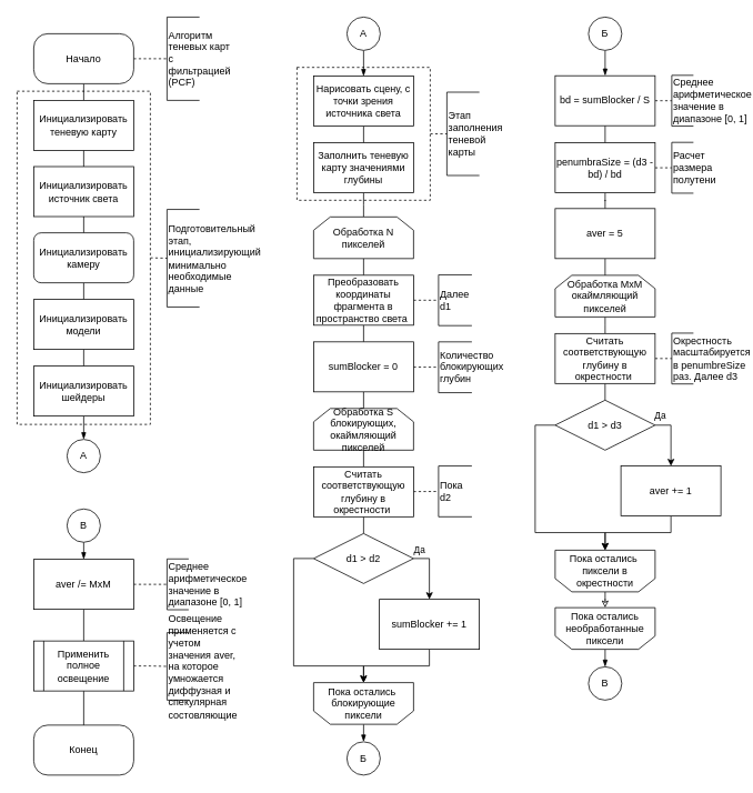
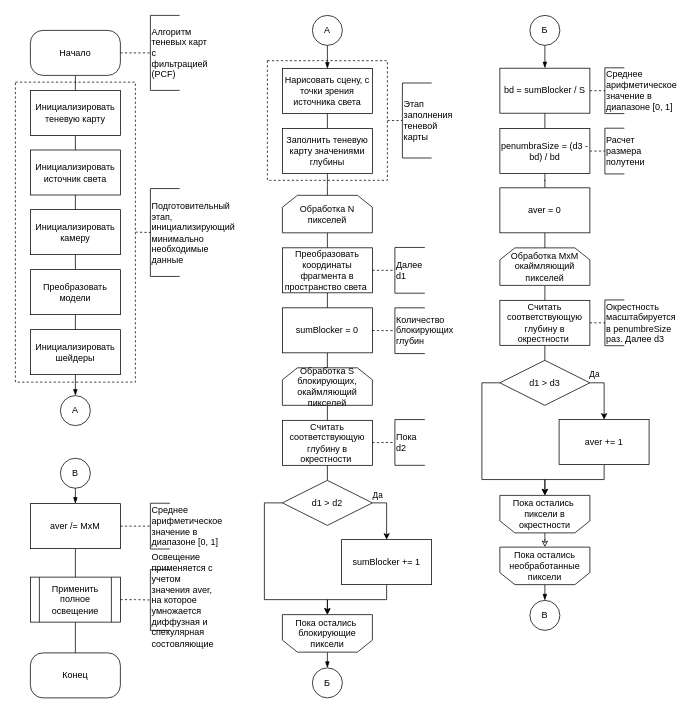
  <mxCell id="0" />
  <mxCell id="1" parent="0" />
  <mxCell id="2" style="edgeStyle=orthogonalEdgeStyle;rounded=0;html=1;entryX=0;entryY=0.5;entryDx=0;entryDy=0;entryPerimeter=0;strokeColor=default;fontColor=default;endArrow=none;endFill=0;dashed=1;" parent="1" source="3" target="25" edge="1"><mxGeometry relative="1" as="geometry" /></mxCell>
  <mxCell id="3" value="" style="rounded=0;whiteSpace=wrap;html=1;dashed=1;" parent="1" vertex="1"><mxGeometry x="356" y="80.43" width="160" height="159.5" as="geometry" /></mxCell>
  <mxCell id="4" style="edgeStyle=none;html=1;exitX=1;exitY=0.5;exitDx=0;exitDy=0;entryX=0;entryY=0.5;entryDx=0;entryDy=0;entryPerimeter=0;endArrow=none;endFill=0;dashed=1;" parent="1" source="5" target="18" edge="1"><mxGeometry relative="1" as="geometry" /></mxCell>
  <mxCell id="5" value="" style="rounded=0;whiteSpace=wrap;html=1;dashed=1;" parent="1" vertex="1"><mxGeometry x="20" y="109" width="160" height="400" as="geometry" /></mxCell>
  <mxCell id="6" style="edgeStyle=none;html=1;exitX=1;exitY=0.5;exitDx=0;exitDy=0;entryX=0;entryY=0.5;entryDx=0;entryDy=0;entryPerimeter=0;dashed=1;endArrow=none;endFill=0;" parent="1" source="8" target="9" edge="1"><mxGeometry relative="1" as="geometry" /></mxCell>
  <mxCell id="7" style="edgeStyle=none;html=1;endArrow=none;endFill=0;" parent="1" source="8" target="11" edge="1"><mxGeometry relative="1" as="geometry" /></mxCell>
  <mxCell id="8" value="Начало" style="rounded=1;whiteSpace=wrap;html=1;arcSize=28;" parent="1" vertex="1"><mxGeometry x="40" y="40" width="120" height="60" as="geometry" /></mxCell>
  <mxCell id="9" value="Алгоритм теневых карт с фильтрацией (PCF)" style="strokeWidth=1;shape=mxgraph.flowchart.annotation_1;align=left;pointerEvents=1;whiteSpace=wrap;fontColor=default;" parent="1" vertex="1"><mxGeometry x="200" y="20" width="39" height="100" as="geometry" /></mxCell>
  <mxCell id="10" style="edgeStyle=none;html=1;endArrow=none;endFill=0;" parent="1" source="11" target="13" edge="1"><mxGeometry relative="1" as="geometry" /></mxCell>
  <mxCell id="11" value="Инициализировать теневую карту" style="rounded=0;whiteSpace=wrap;" parent="1" vertex="1"><mxGeometry x="40" y="120" width="120" height="60" as="geometry" /></mxCell>
  <mxCell id="12" style="edgeStyle=none;html=1;endArrow=none;endFill=0;" parent="1" source="13" target="15" edge="1"><mxGeometry relative="1" as="geometry" /></mxCell>
  <mxCell id="13" value="Инициализировать источник света" style="rounded=0;whiteSpace=wrap;" parent="1" vertex="1"><mxGeometry x="40" y="199.5" width="120" height="60" as="geometry" /></mxCell>
  <mxCell id="14" style="edgeStyle=none;html=1;endArrow=none;endFill=0;" parent="1" source="15" target="17" edge="1"><mxGeometry relative="1" as="geometry" /></mxCell>
- <mxCell id="15" value="Инициализировать камеру" style="whiteSpace=wrap;rounded=1;" parent="1" vertex="1"><mxGeometry x="40" y="279" width="120" height="60" as="geometry" /></mxCell>
+ <mxCell id="15" value="Инициализировать камеру" style="rounded=0;whiteSpace=wrap;" parent="1" vertex="1"><mxGeometry x="40" y="279" width="120" height="60" as="geometry" /></mxCell>
  <mxCell id="16" style="edgeStyle=none;html=1;endArrow=none;endFill=0;" parent="1" source="17" target="20" edge="1"><mxGeometry relative="1" as="geometry" /></mxCell>
- <mxCell id="17" value="Инициализировать модели" style="rounded=0;whiteSpace=wrap;" parent="1" vertex="1"><mxGeometry x="40" y="359" width="120" height="60" as="geometry" /></mxCell>
+ <mxCell id="17" value="Преобразовать модели" style="rounded=0;whiteSpace=wrap;" parent="1" vertex="1"><mxGeometry x="40" y="359" width="120" height="60" as="geometry" /></mxCell>
  <mxCell id="18" value="Подготовительный этап, инициализирующий минимально необходимые данные" style="strokeWidth=1;shape=mxgraph.flowchart.annotation_1;align=left;pointerEvents=1;whiteSpace=wrap;labelBorderColor=none;labelBackgroundColor=none;spacing=2;" parent="1" vertex="1"><mxGeometry x="200" y="250.93" width="39" height="117.14" as="geometry" /></mxCell>
  <mxCell id="19" style="edgeStyle=none;html=1;endArrow=blockThin;endFill=1;" edge="1" parent="1" source="20" target="85"><mxGeometry relative="1" as="geometry" /></mxCell>
  <mxCell id="20" value="Инициализировать&#10;шейдеры" style="rounded=0;whiteSpace=wrap;" parent="1" vertex="1"><mxGeometry x="40" y="439" width="120" height="60" as="geometry" /></mxCell>
  <mxCell id="21" style="edgeStyle=orthogonalEdgeStyle;rounded=0;html=1;strokeColor=default;fontColor=default;endArrow=none;endFill=0;" parent="1" source="22" target="24" edge="1"><mxGeometry relative="1" as="geometry" /></mxCell>
  <mxCell id="22" value="Нарисовать сцену, с точки зрения источника света" style="rounded=0;whiteSpace=wrap;" parent="1" vertex="1"><mxGeometry x="376" y="90.93" width="120" height="60" as="geometry" /></mxCell>
  <mxCell id="23" style="edgeStyle=orthogonalEdgeStyle;rounded=0;html=1;exitX=0.5;exitY=1;exitDx=0;exitDy=0;strokeColor=default;fontColor=default;endArrow=none;endFill=0;" parent="1" source="24" edge="1"><mxGeometry relative="1" as="geometry"><mxPoint x="436" y="259.93" as="targetPoint" /></mxGeometry></mxCell>
  <mxCell id="24" value="Заполнить теневую карту значениями глубины" style="rounded=0;whiteSpace=wrap;" parent="1" vertex="1"><mxGeometry x="376" y="170.93" width="120" height="60" as="geometry" /></mxCell>
  <mxCell id="25" value="Этап заполнения теневой карты" style="strokeWidth=1;shape=mxgraph.flowchart.annotation_1;align=left;pointerEvents=1;whiteSpace=wrap;fontColor=default;" parent="1" vertex="1"><mxGeometry x="536" y="110.18" width="39" height="100" as="geometry" /></mxCell>
  <mxCell id="26" style="edgeStyle=orthogonalEdgeStyle;rounded=0;html=1;strokeColor=default;fontColor=default;endArrow=none;endFill=0;" parent="1" source="27" target="30" edge="1"><mxGeometry relative="1" as="geometry" /></mxCell>
  <mxCell id="27" value="Обработка N пикселей" style="shape=loopLimit;whiteSpace=wrap;html=1;labelBackgroundColor=none;labelBorderColor=none;fontColor=default;" parent="1" vertex="1"><mxGeometry x="376" y="259.93" width="120" height="50" as="geometry" /></mxCell>
  <mxCell id="28" style="edgeStyle=orthogonalEdgeStyle;rounded=0;html=1;entryX=0;entryY=0.5;entryDx=0;entryDy=0;entryPerimeter=0;strokeColor=default;fontColor=default;endArrow=none;endFill=0;dashed=1;" parent="1" source="30" target="31" edge="1"><mxGeometry relative="1" as="geometry" /></mxCell>
  <mxCell id="29" style="edgeStyle=none;html=1;endArrow=none;endFill=0;" parent="1" source="30" target="37" edge="1"><mxGeometry relative="1" as="geometry" /></mxCell>
  <mxCell id="30" value="Преобразовать координаты фрагмента в пространство света " style="rounded=0;whiteSpace=wrap;" parent="1" vertex="1"><mxGeometry x="376" y="329.93" width="120" height="60" as="geometry" /></mxCell>
  <mxCell id="31" value="Далее&#10;d1" style="strokeWidth=1;shape=mxgraph.flowchart.annotation_1;align=left;pointerEvents=1;whiteSpace=wrap;fontColor=default;" parent="1" vertex="1"><mxGeometry x="526" y="329.43" width="40" height="61" as="geometry" /></mxCell>
  <mxCell id="32" value="Конец" style="rounded=1;whiteSpace=wrap;html=1;arcSize=28;" parent="1" vertex="1"><mxGeometry x="40" y="870" width="120" height="60" as="geometry" /></mxCell>
  <mxCell id="33" style="edgeStyle=none;html=1;endArrow=none;endFill=0;" parent="1" source="34" target="40" edge="1"><mxGeometry relative="1" as="geometry" /></mxCell>
  <mxCell id="34" value="Обработка S блокирующих, окаймляющий пикселей" style="shape=loopLimit;whiteSpace=wrap;html=1;labelBackgroundColor=none;labelBorderColor=none;fontColor=default;" parent="1" vertex="1"><mxGeometry x="376" y="489.93" width="120" height="50" as="geometry" /></mxCell>
  <mxCell id="35" style="edgeStyle=none;html=1;endArrow=none;endFill=0;" parent="1" source="37" target="34" edge="1"><mxGeometry relative="1" as="geometry" /></mxCell>
  <mxCell id="36" style="edgeStyle=none;html=1;dashed=1;endArrow=none;endFill=0;" parent="1" source="37" target="42" edge="1"><mxGeometry relative="1" as="geometry" /></mxCell>
  <mxCell id="37" value="sumBlocker = 0" style="rounded=0;whiteSpace=wrap;" parent="1" vertex="1"><mxGeometry x="376" y="409.93" width="120" height="60" as="geometry" /></mxCell>
  <mxCell id="38" style="edgeStyle=none;html=1;endArrow=none;endFill=0;dashed=1;" parent="1" source="40" target="41" edge="1"><mxGeometry relative="1" as="geometry" /></mxCell>
  <mxCell id="39" style="edgeStyle=none;html=1;endArrow=none;endFill=0;" parent="1" source="40" target="46" edge="1"><mxGeometry relative="1" as="geometry" /></mxCell>
  <mxCell id="40" value="Считать соответствующую глубину в окрестности " style="rounded=0;whiteSpace=wrap;" parent="1" vertex="1"><mxGeometry x="376" y="559.93" width="120" height="60" as="geometry" /></mxCell>
  <mxCell id="41" value="Пока&#10;d2" style="strokeWidth=1;shape=mxgraph.flowchart.annotation_1;align=left;pointerEvents=1;whiteSpace=wrap;fontColor=default;" parent="1" vertex="1"><mxGeometry x="526" y="558.93" width="40" height="61" as="geometry" /></mxCell>
  <mxCell id="42" value="Количество блокирующих глубин" style="strokeWidth=1;shape=mxgraph.flowchart.annotation_1;align=left;pointerEvents=1;whiteSpace=wrap;fontColor=default;" parent="1" vertex="1"><mxGeometry x="526" y="409.93" width="40" height="61" as="geometry" /></mxCell>
  <mxCell id="43" style="edgeStyle=orthogonalEdgeStyle;html=1;exitX=1;exitY=0.5;exitDx=0;exitDy=0;endArrow=classic;endFill=1;rounded=0;" parent="1" source="46" target="48" edge="1"><mxGeometry relative="1" as="geometry" /></mxCell>
  <mxCell id="44" value="Да" style="edgeLabel;html=1;align=center;verticalAlign=middle;resizable=0;points=[];" parent="43" vertex="1" connectable="0"><mxGeometry x="-0.552" relative="1" as="geometry"><mxPoint x="-9" y="-11" as="offset" /></mxGeometry></mxCell>
  <mxCell id="45" style="edgeStyle=orthogonalEdgeStyle;rounded=0;html=1;exitX=0;exitY=0.5;exitDx=0;exitDy=0;endArrow=classic;endFill=1;" parent="1" source="46" target="50" edge="1"><mxGeometry relative="1" as="geometry"><Array as="points"><mxPoint x="352" y="670" /><mxPoint x="352" y="799" /><mxPoint x="436" y="799" /></Array></mxGeometry></mxCell>
  <mxCell id="46" value="d1 &amp;gt; d2" style="rhombus;whiteSpace=wrap;html=1;labelBackgroundColor=none;labelBorderColor=none;fontColor=default;" parent="1" vertex="1"><mxGeometry x="376" y="640" width="120" height="60" as="geometry" /></mxCell>
  <mxCell id="47" style="edgeStyle=orthogonalEdgeStyle;rounded=0;html=1;endArrow=classic;endFill=1;" parent="1" source="48" target="50" edge="1"><mxGeometry relative="1" as="geometry"><Array as="points"><mxPoint x="515" y="799" /><mxPoint x="436" y="799" /></Array></mxGeometry></mxCell>
  <mxCell id="48" value="sumBlocker += 1" style="rounded=0;whiteSpace=wrap;" parent="1" vertex="1"><mxGeometry x="455" y="719" width="120" height="60" as="geometry" /></mxCell>
  <mxCell id="49" style="edgeStyle=none;html=1;endArrow=blockThin;endFill=1;" edge="1" parent="1" source="50" target="88"><mxGeometry relative="1" as="geometry" /></mxCell>
  <mxCell id="50" value="Пока остались&amp;nbsp; блокирующие пиксели" style="shape=loopLimit;whiteSpace=wrap;html=1;labelBackgroundColor=none;labelBorderColor=none;fontColor=default;direction=west;" parent="1" vertex="1"><mxGeometry x="376" y="819" width="120" height="50" as="geometry" /></mxCell>
  <mxCell id="51" style="edgeStyle=orthogonalEdgeStyle;rounded=0;html=1;dashed=1;endArrow=none;endFill=0;" parent="1" source="53" target="54" edge="1"><mxGeometry relative="1" as="geometry" /></mxCell>
  <mxCell id="52" style="edgeStyle=orthogonalEdgeStyle;rounded=0;html=1;endArrow=none;endFill=0;" parent="1" source="53" target="58" edge="1"><mxGeometry relative="1" as="geometry" /></mxCell>
  <mxCell id="53" value="aver /= MxM" style="rounded=0;whiteSpace=wrap;" parent="1" vertex="1"><mxGeometry x="40" y="671" width="120" height="60" as="geometry" /></mxCell>
  <mxCell id="54" value="Среднее арифметическое значение в диапазоне [0, 1]" style="strokeWidth=1;shape=mxgraph.flowchart.annotation_1;align=left;pointerEvents=1;whiteSpace=wrap;fontColor=default;" parent="1" vertex="1"><mxGeometry x="200" y="670.5" width="26" height="61" as="geometry" /></mxCell>
  <mxCell id="55" value="Освещение применяется с учетом значения aver, на которое умножается диффузная и спекулярная состовляющие" style="strokeWidth=1;shape=mxgraph.flowchart.annotation_1;align=left;pointerEvents=1;fontColor=default;whiteSpace=wrap;" parent="1" vertex="1"><mxGeometry x="200" y="759" width="26" height="81" as="geometry" /></mxCell>
  <mxCell id="56" style="edgeStyle=orthogonalEdgeStyle;rounded=0;html=1;endArrow=none;endFill=0;dashed=1;" parent="1" source="58" target="55" edge="1"><mxGeometry relative="1" as="geometry" /></mxCell>
  <mxCell id="57" style="edgeStyle=orthogonalEdgeStyle;rounded=0;html=1;endArrow=none;endFill=0;" parent="1" source="58" target="32" edge="1"><mxGeometry relative="1" as="geometry" /></mxCell>
  <mxCell id="58" value="Применить полное освещение" style="shape=process;whiteSpace=wrap;html=1;backgroundOutline=1;" parent="1" vertex="1"><mxGeometry x="40" y="769" width="120" height="60" as="geometry" /></mxCell>
  <mxCell id="59" style="edgeStyle=none;html=1;endArrow=blockThin;endFill=1;" edge="1" parent="1" source="60" target="91"><mxGeometry relative="1" as="geometry" /></mxCell>
  <mxCell id="60" value="Пока остались необработанные пиксели" style="shape=loopLimit;whiteSpace=wrap;html=1;labelBackgroundColor=none;labelBorderColor=none;fontColor=default;direction=west;" parent="1" vertex="1"><mxGeometry x="666" y="729" width="120" height="50" as="geometry" /></mxCell>
  <mxCell id="61" style="edgeStyle=orthogonalEdgeStyle;rounded=0;html=1;entryX=0;entryY=0.5;entryDx=0;entryDy=0;entryPerimeter=0;endArrow=none;endFill=0;dashed=1;" parent="1" source="63" target="64" edge="1"><mxGeometry relative="1" as="geometry" /></mxCell>
  <mxCell id="62" style="edgeStyle=orthogonalEdgeStyle;rounded=0;html=1;endArrow=none;endFill=0;" parent="1" source="63" target="67" edge="1"><mxGeometry relative="1" as="geometry" /></mxCell>
  <mxCell id="63" value="bd = sumBlocker / S" style="rounded=0;whiteSpace=wrap;" parent="1" vertex="1"><mxGeometry x="666" y="90.43" width="120" height="60" as="geometry" /></mxCell>
  <mxCell id="64" value="Среднее арифметическое значение в диапазоне [0, 1]" style="strokeWidth=1;shape=mxgraph.flowchart.annotation_1;align=left;pointerEvents=1;whiteSpace=wrap;fontColor=default;" parent="1" vertex="1"><mxGeometry x="806" y="89.93" width="26" height="61" as="geometry" /></mxCell>
  <mxCell id="65" style="edgeStyle=orthogonalEdgeStyle;rounded=0;html=1;exitX=1;exitY=0.5;exitDx=0;exitDy=0;entryX=0;entryY=0.5;entryDx=0;entryDy=0;entryPerimeter=0;endArrow=none;endFill=0;dashed=1;" parent="1" source="67" target="68" edge="1"><mxGeometry relative="1" as="geometry" /></mxCell>
  <mxCell id="66" style="edgeStyle=orthogonalEdgeStyle;rounded=0;html=1;endArrow=none;endFill=0;" parent="1" source="67" target="72" edge="1"><mxGeometry relative="1" as="geometry" /></mxCell>
  <mxCell id="67" value="penumbraSize = (d3 - bd) / bd" style="rounded=0;whiteSpace=wrap;" parent="1" vertex="1"><mxGeometry x="666" y="170.93" width="120" height="60" as="geometry" /></mxCell>
  <mxCell id="68" value="Расчет размера полутени" style="strokeWidth=1;shape=mxgraph.flowchart.annotation_1;align=left;pointerEvents=1;whiteSpace=wrap;fontColor=default;" parent="1" vertex="1"><mxGeometry x="806" y="170.43" width="26" height="61" as="geometry" /></mxCell>
  <mxCell id="69" style="edgeStyle=orthogonalEdgeStyle;rounded=0;html=1;entryX=0.5;entryY=0;entryDx=0;entryDy=0;endArrow=none;endFill=0;" parent="1" source="70" target="75" edge="1"><mxGeometry relative="1" as="geometry" /></mxCell>
  <mxCell id="70" value="Обработка MxM окаймляющий пикселей" style="shape=loopLimit;whiteSpace=wrap;html=1;labelBackgroundColor=none;labelBorderColor=none;fontColor=default;" parent="1" vertex="1"><mxGeometry x="666" y="330" width="120" height="50" as="geometry" /></mxCell>
  <mxCell id="71" style="edgeStyle=orthogonalEdgeStyle;rounded=0;html=1;endArrow=none;endFill=0;" parent="1" source="72" target="70" edge="1"><mxGeometry relative="1" as="geometry" /></mxCell>
- <mxCell id="72" value="aver = 5" style="rounded=0;whiteSpace=wrap;" parent="1" vertex="1"><mxGeometry x="666" y="249.93" width="120" height="60" as="geometry" /></mxCell>
+ <mxCell id="72" value="aver = 0" style="rounded=0;whiteSpace=wrap;" parent="1" vertex="1"><mxGeometry x="666" y="249.93" width="120" height="60" as="geometry" /></mxCell>
  <mxCell id="73" style="edgeStyle=orthogonalEdgeStyle;rounded=0;html=1;entryX=0;entryY=0.5;entryDx=0;entryDy=0;entryPerimeter=0;endArrow=none;endFill=0;dashed=1;" parent="1" source="75" target="76" edge="1"><mxGeometry relative="1" as="geometry" /></mxCell>
  <mxCell id="74" style="edgeStyle=orthogonalEdgeStyle;rounded=0;html=1;entryX=0.5;entryY=0;entryDx=0;entryDy=0;endArrow=none;endFill=0;" parent="1" source="75" target="80" edge="1"><mxGeometry relative="1" as="geometry" /></mxCell>
  <mxCell id="75" value="Считать соответствующую глубину в окрестности " style="rounded=0;whiteSpace=wrap;" parent="1" vertex="1"><mxGeometry x="666" y="399.93" width="120" height="60" as="geometry" /></mxCell>
  <mxCell id="76" value="Окрестность масштабируется в penumbreSize раз. Далее d3" style="strokeWidth=1;shape=mxgraph.flowchart.annotation_1;align=left;pointerEvents=1;whiteSpace=wrap;fontColor=default;" parent="1" vertex="1"><mxGeometry x="806" y="399.43" width="26" height="61" as="geometry" /></mxCell>
  <mxCell id="77" style="edgeStyle=orthogonalEdgeStyle;html=1;exitX=1;exitY=0.5;exitDx=0;exitDy=0;endArrow=classic;endFill=1;rounded=0;" parent="1" source="80" target="82" edge="1"><mxGeometry relative="1" as="geometry" /></mxCell>
  <mxCell id="78" value="Да" style="edgeLabel;html=1;align=center;verticalAlign=middle;resizable=0;points=[];" parent="77" vertex="1" connectable="0"><mxGeometry x="-0.552" relative="1" as="geometry"><mxPoint x="-9" y="-11" as="offset" /></mxGeometry></mxCell>
  <mxCell id="79" style="edgeStyle=orthogonalEdgeStyle;rounded=0;html=1;exitX=0;exitY=0.5;exitDx=0;exitDy=0;endArrow=classic;endFill=1;" parent="1" source="80" target="84" edge="1"><mxGeometry relative="1" as="geometry"><Array as="points"><mxPoint x="641.96" y="509.93" /><mxPoint x="641.96" y="638.93" /><mxPoint x="725.96" y="638.93" /></Array></mxGeometry></mxCell>
  <mxCell id="80" value="d1 &amp;gt; d3" style="rhombus;whiteSpace=wrap;html=1;labelBackgroundColor=none;labelBorderColor=none;fontColor=default;" parent="1" vertex="1"><mxGeometry x="665.96" y="479.93" width="120" height="60" as="geometry" /></mxCell>
  <mxCell id="81" style="edgeStyle=orthogonalEdgeStyle;rounded=0;html=1;endArrow=classic;endFill=1;" parent="1" source="82" target="84" edge="1"><mxGeometry relative="1" as="geometry"><Array as="points"><mxPoint x="804.96" y="638.93" /><mxPoint x="725.96" y="638.93" /></Array></mxGeometry></mxCell>
  <mxCell id="82" value="aver += 1" style="rounded=0;whiteSpace=wrap;" parent="1" vertex="1"><mxGeometry x="744.96" y="558.93" width="120" height="60" as="geometry" /></mxCell>
  <mxCell id="83" style="edgeStyle=orthogonalEdgeStyle;rounded=0;html=1;endArrow=classic;endFill=0;" parent="1" source="84" target="60" edge="1"><mxGeometry relative="1" as="geometry" /></mxCell>
  <mxCell id="84" value="Пока остались&amp;nbsp; пиксели в окрестности" style="shape=loopLimit;whiteSpace=wrap;html=1;labelBackgroundColor=none;labelBorderColor=none;fontColor=default;direction=west;" parent="1" vertex="1"><mxGeometry x="666" y="660" width="120" height="50" as="geometry" /></mxCell>
  <mxCell id="85" value="А" style="ellipse;whiteSpace=wrap;html=1;aspect=fixed;" vertex="1" parent="1"><mxGeometry x="80" y="527" width="40" height="40" as="geometry" /></mxCell>
  <mxCell id="86" style="edgeStyle=none;html=1;endArrow=blockThin;endFill=1;" edge="1" parent="1" source="87" target="22"><mxGeometry relative="1" as="geometry" /></mxCell>
  <mxCell id="87" value="А" style="ellipse;whiteSpace=wrap;html=1;aspect=fixed;" vertex="1" parent="1"><mxGeometry x="416" y="20" width="40" height="40" as="geometry" /></mxCell>
  <mxCell id="88" value="Б" style="ellipse;whiteSpace=wrap;html=1;aspect=fixed;" vertex="1" parent="1"><mxGeometry x="416" y="890" width="40" height="40" as="geometry" /></mxCell>
  <mxCell id="89" style="edgeStyle=none;html=1;endArrow=blockThin;endFill=1;" edge="1" parent="1" source="90" target="63"><mxGeometry relative="1" as="geometry" /></mxCell>
  <mxCell id="90" value="Б" style="ellipse;whiteSpace=wrap;html=1;aspect=fixed;" vertex="1" parent="1"><mxGeometry x="706" y="20" width="40" height="40" as="geometry" /></mxCell>
  <mxCell id="91" value="В" style="ellipse;whiteSpace=wrap;html=1;aspect=fixed;" vertex="1" parent="1"><mxGeometry x="706" y="800" width="40" height="40" as="geometry" /></mxCell>
  <mxCell id="92" style="edgeStyle=none;html=1;endArrow=blockThin;endFill=1;" edge="1" parent="1" source="93" target="53"><mxGeometry relative="1" as="geometry" /></mxCell>
  <mxCell id="93" value="В" style="ellipse;whiteSpace=wrap;html=1;aspect=fixed;" vertex="1" parent="1"><mxGeometry x="80" y="610.5" width="40" height="40" as="geometry" /></mxCell>
